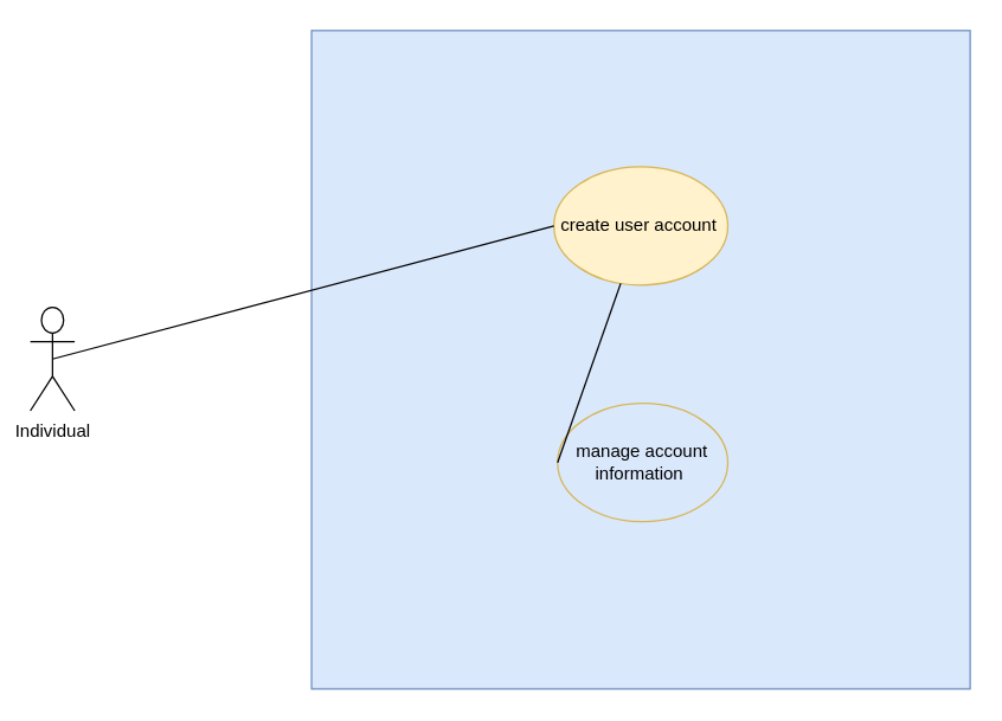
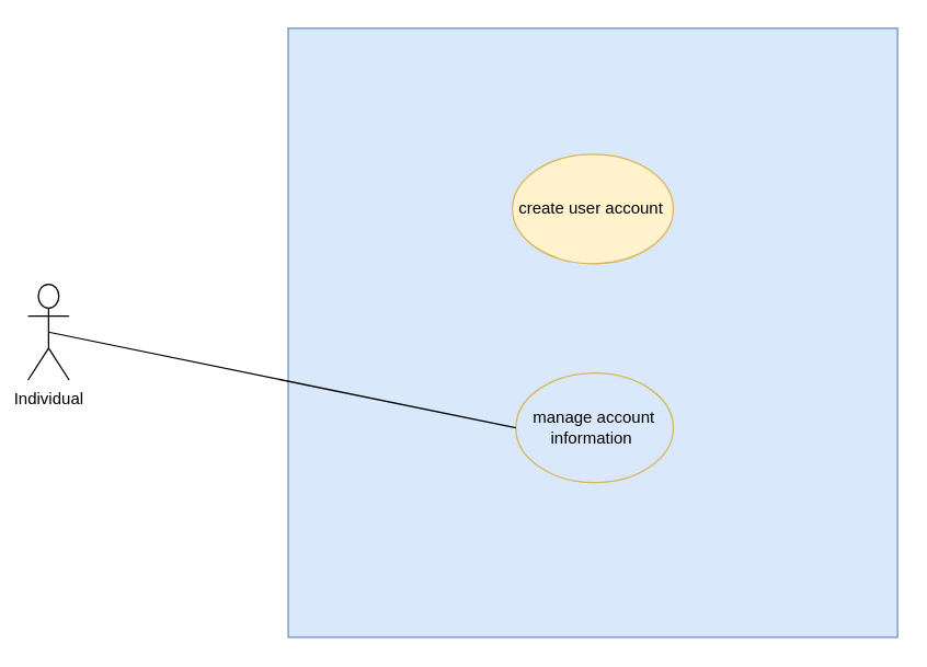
  <mxCell id="0" />
  <mxCell id="1" parent="0" />
  <mxCell id="2" value="" style="whiteSpace=wrap;html=1;aspect=fixed;fillColor=#dae8fc;strokeColor=#6c8ebf;" parent="1" vertex="1"><mxGeometry x="210" y="20" width="445" height="445" as="geometry" /></mxCell>
  <mxCell id="3" value="create user account&amp;nbsp;" style="ellipse;whiteSpace=wrap;html=1;fillColor=#fff2cc;strokeColor=#d6b656;" parent="1" vertex="1"><mxGeometry x="373.75" y="112" width="117.5" height="80" as="geometry" /></mxCell>
  <mxCell id="4" value="manage account information&amp;nbsp;" style="ellipse;whiteSpace=wrap;html=1;fillColor=#dae8fc;strokeColor=#d6b656;" parent="1" vertex="1"><mxGeometry x="376.25" y="272" width="115" height="80" as="geometry" /></mxCell>
  <mxCell id="5" value="Individual" style="shape=umlActor;verticalLabelPosition=bottom;verticalAlign=top;html=1;outlineConnect=0;" parent="1" vertex="1"><mxGeometry x="20" y="207" width="30" height="70" as="geometry" /></mxCell>
- <mxCell id="6" value="" style="endArrow=none;html=1;rounded=0;entryX=0.5;entryY=0.5;entryDx=0;entryDy=0;entryPerimeter=0;exitX=0;exitY=0.5;exitDx=0;exitDy=0;" parent="1" source="3" target="5" edge="1"><mxGeometry width="50" height="50" relative="1" as="geometry"><mxPoint x="312.5" y="152" as="sourcePoint" /><mxPoint x="320" y="202" as="targetPoint" /></mxGeometry></mxCell>
- <mxCell id="7" value="" style="endArrow=none;html=1;rounded=0;exitX=0;exitY=0.5;exitDx=0;exitDy=0;" parent="1" source="4" target="3" edge="1"><mxGeometry width="50" height="50" relative="1" as="geometry"><mxPoint x="312.5" y="322" as="sourcePoint" /><mxPoint x="15" y="247" as="targetPoint" /></mxGeometry></mxCell>
+ <mxCell id="7" value="" style="endArrow=none;html=1;rounded=0;entryX=0.5;entryY=0.5;entryDx=0;entryDy=0;entryPerimeter=0;exitX=0;exitY=0.5;exitDx=0;exitDy=0;" parent="1" source="4" target="5" edge="1"><mxGeometry width="50" height="50" relative="1" as="geometry"><mxPoint x="312.5" y="322" as="sourcePoint" /><mxPoint x="15" y="247" as="targetPoint" /></mxGeometry></mxCell>
